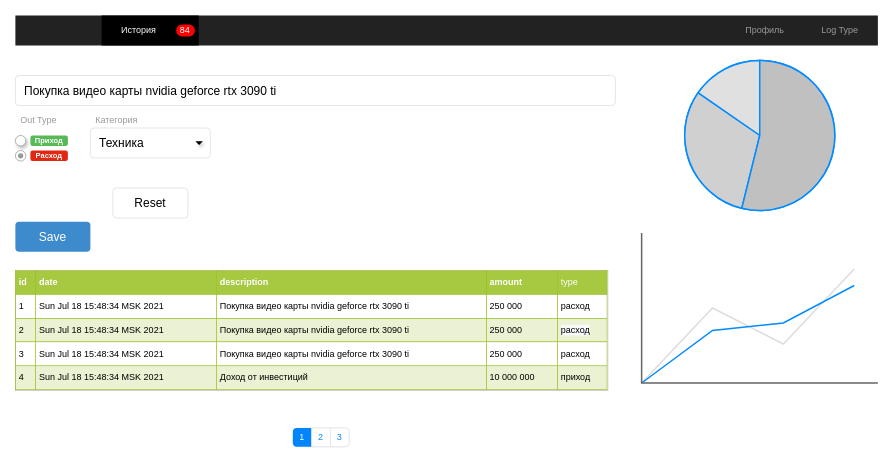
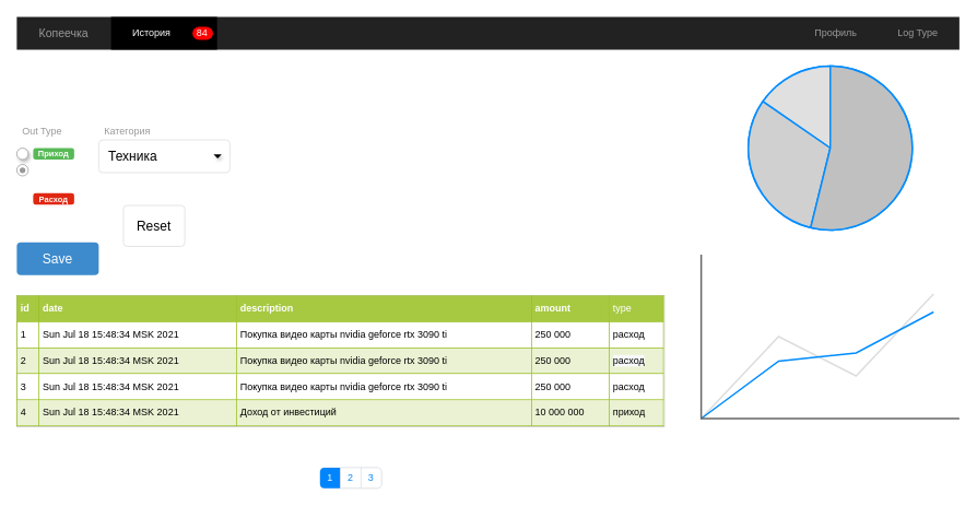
  <mxCell id="0" style=";html=1;" />
  <mxCell id="1" style=";html=1;" parent="0" />
  <mxCell id="2" value="" style="html=1;shadow=0;dashed=0;shape=mxgraph.bootstrap.rect;fillColor=#222222;strokeColor=none;whiteSpace=wrap;rounded=0;fontSize=12;fontColor=#000000;align=center;" parent="1" vertex="1"><mxGeometry x="20" y="20" width="1150" height="40" as="geometry" /></mxCell>
+ <mxCell id="3" value="Копеечка" style="html=1;shadow=0;dashed=0;fillColor=none;strokeColor=none;shape=mxgraph.bootstrap.rect;fontColor=#999999;fontSize=14;whiteSpace=wrap;" parent="2" vertex="1"><mxGeometry width="115" height="40" as="geometry" /></mxCell>
  <mxCell id="4" value="История" style="html=1;shadow=0;dashed=0;shape=mxgraph.bootstrap.rect;fillColor=#000000;strokeColor=none;fontColor=#ffffff;spacingRight=30;whiteSpace=wrap;" parent="2" vertex="1"><mxGeometry x="115" width="129.375" height="40" as="geometry" /></mxCell>
  <mxCell id="5" value="84" style="html=1;shadow=0;dashed=0;shape=mxgraph.bootstrap.rrect;rSize=8;fillColor=#ff0000;strokeColor=none;fontColor=#ffffff;whiteSpace=wrap;" parent="4" vertex="1"><mxGeometry x="1" y="0.5" width="25" height="16" relative="1" as="geometry"><mxPoint x="-30" y="-8" as="offset" /></mxGeometry></mxCell>
  <mxCell id="6" value="Профиль" style="html=1;shadow=0;dashed=0;fillColor=none;strokeColor=none;shape=mxgraph.bootstrap.rect;fontColor=#999999;whiteSpace=wrap;" parent="2" vertex="1"><mxGeometry x="948.75" width="100.625" height="40" as="geometry" /></mxCell>
  <mxCell id="7" value="Log Type" style="html=1;shadow=0;dashed=0;fillColor=none;strokeColor=none;shape=mxgraph.bootstrap.rect;fontColor=#999999;whiteSpace=wrap;" parent="2" vertex="1"><mxGeometry x="1049.375" width="100.625" height="40" as="geometry" /></mxCell>
- <mxCell id="8" value="Покупка видео карты&amp;nbsp;nvidia geforce rtx 3090 ti" style="html=1;shadow=0;dashed=0;shape=mxgraph.bootstrap.rrect;rSize=5;strokeColor=#dddddd;;align=left;spacingLeft=10;fontSize=16;whiteSpace=wrap;rounded=0;" parent="1" vertex="1"><mxGeometry x="20" y="100" width="800" height="40" as="geometry" /></mxCell>
  <mxCell id="9" value="Категория" style="html=1;shadow=0;dashed=0;shape=mxgraph.bootstrap.rect;strokeColor=none;fillColor=none;fontColor=#999999;align=left;spacingLeft=5;whiteSpace=wrap;rounded=0;" parent="1" vertex="1"><mxGeometry x="120" y="150" width="200" height="20" as="geometry" /></mxCell>
  <mxCell id="10" value="Техника" style="html=1;shadow=0;dashed=0;shape=mxgraph.bootstrap.rrect;rSize=5;strokeColor=#dddddd;align=left;spacingLeft=10;fontSize=16;whiteSpace=wrap;rounded=0;" parent="1" vertex="1"><mxGeometry x="120" y="170" width="160" height="40" as="geometry" /></mxCell>
  <mxCell id="11" value="" style="shape=triangle;strokeColor=none;fillColor=#000000;direction=south;rounded=0;shadow=1;fontSize=12;fontColor=#000000;align=center;html=1;" parent="1" vertex="1"><mxGeometry x="260" y="187.5" width="10" height="5" as="geometry" /></mxCell>
  <mxCell id="12" value="Out Type" style="html=1;shadow=0;dashed=0;shape=mxgraph.bootstrap.rect;strokeColor=none;fillColor=none;fontColor=#999999;align=left;spacingLeft=5;whiteSpace=wrap;rounded=0;" parent="1" vertex="1"><mxGeometry x="20" y="150" width="200" height="20" as="geometry" /></mxCell>
  <mxCell id="13" value="" style="shape=ellipse;dashed=0;strokeColor=#999999;fillColor=#ffffff;html=1;rounded=0;shadow=1;fontSize=12;fontColor=#000000;align=center;" parent="1" vertex="1"><mxGeometry x="20" y="180" width="14" height="14" as="geometry" /></mxCell>
  <mxCell id="14" value="Приход" style="html=1;shadow=0;dashed=0;shape=mxgraph.bootstrap.rrect;align=center;rSize=3;strokeColor=none;fillColor=#58B957;fontColor=#ffffff;fontStyle=1;fontSize=10;whiteSpace=wrap;rounded=0;" parent="1" vertex="1"><mxGeometry x="40" y="180" width="50" height="14" as="geometry" /></mxCell>
  <mxCell id="15" value="" style="html=1;shadow=0;dashed=0;shape=mxgraph.bootstrap.radioButton;strokeColor=#999999;fillColor=#ffffff;rounded=0;fontSize=12;fontColor=#000000;align=center;" parent="1" vertex="1"><mxGeometry x="20" y="200" width="14" height="14" as="geometry" /></mxCell>
- <mxCell id="16" value="Расход" style="html=1;shadow=0;dashed=0;shape=mxgraph.bootstrap.rrect;align=center;rSize=3;strokeColor=none;fontColor=#ffffff;fontStyle=1;fontSize=10;whiteSpace=wrap;rounded=0;fillColor=#E02712;" parent="1" vertex="1"><mxGeometry x="40" y="200" width="50" height="14" as="geometry" /></mxCell>
+ <mxCell id="16" value="Расход" style="html=1;shadow=0;dashed=0;shape=mxgraph.bootstrap.rrect;align=center;rSize=3;strokeColor=none;fontColor=#ffffff;fontStyle=1;fontSize=10;whiteSpace=wrap;rounded=0;fillColor=#E02712;" parent="1" vertex="1"><mxGeometry x="40" y="235" width="50" height="14" as="geometry" /></mxCell>
  <mxCell id="17" value="Save" style="html=1;shadow=0;dashed=0;shape=mxgraph.bootstrap.rrect;align=center;rSize=5;strokeColor=none;fillColor=#3D8BCD;fontColor=#ffffff;fontSize=16;whiteSpace=wrap;rounded=0;" parent="1" vertex="1"><mxGeometry x="20" y="295" width="100" height="40" as="geometry" /></mxCell>
- <mxCell id="18" value="Reset" style="html=1;shadow=0;dashed=0;shape=mxgraph.bootstrap.rrect;align=center;rSize=5;strokeColor=#dddddd;fontSize=16;whiteSpace=wrap;rounded=0;" parent="1" vertex="1"><mxGeometry x="150" y="250" width="100" height="40" as="geometry" /></mxCell>
+ <mxCell id="18" value="Reset" style="html=1;shadow=0;dashed=0;shape=mxgraph.bootstrap.rrect;align=center;rSize=5;strokeColor=#dddddd;fontSize=16;whiteSpace=wrap;rounded=0;" parent="1" vertex="1"><mxGeometry x="150" y="250" width="75" height="50" as="geometry" /></mxCell>
  <mxCell id="19" value="" style="verticalLabelPosition=bottom;shadow=0;dashed=0;align=center;html=1;verticalAlign=top;strokeWidth=1;shape=mxgraph.mockup.graphics.pieChart;strokeColor=#008cff;parts=10,20,35;partColors=#e0e0e0,#d0d0d0,#c0c0c0,#b0b0b0,#a0a0a0;strokeWidth=2;fillColor=#E02712;" vertex="1" parent="1"><mxGeometry x="912.5" y="80" width="200" height="200" as="geometry" /></mxCell>
  <mxCell id="20" value="" style="verticalLabelPosition=bottom;shadow=0;dashed=0;align=center;html=1;verticalAlign=top;strokeWidth=1;shape=mxgraph.mockup.graphics.lineChart;strokeColor=none;strokeColor2=#666666;strokeColor3=#008cff;strokeColor4=#dddddd;fillColor=none;" vertex="1" parent="1"><mxGeometry x="855" y="310" width="315" height="200" as="geometry" /></mxCell>
  <mxCell id="21" value="&lt;table border=&quot;1&quot; width=&quot;100%&quot; cellpadding=&quot;4&quot; style=&quot;width: 100% ; height: 100% ; border-collapse: collapse&quot;&gt;&lt;tbody&gt;&lt;tr style=&quot;background-color: #a7c942 ; color: #ffffff ; border: 1px solid #98bf21&quot;&gt;&lt;th align=&quot;left&quot;&gt;id&lt;/th&gt;&lt;th align=&quot;left&quot;&gt;date&lt;span&gt;&#09;&lt;/span&gt;&lt;/th&gt;&lt;th align=&quot;left&quot;&gt;description&lt;/th&gt;&lt;td&gt;&lt;span style=&quot;font-weight: 700&quot;&gt;amount&lt;/span&gt;&lt;br&gt;&lt;/td&gt;&lt;td&gt;type&lt;br&gt;&lt;/td&gt;&lt;/tr&gt;&lt;tr style=&quot;border: 1px solid #98bf21&quot;&gt;&lt;td&gt;1&lt;br&gt;&lt;/td&gt;&lt;td&gt;Sun Jul 18 15:48:34 MSK 2021&lt;/td&gt;&lt;td&gt;Покупка видео карты nvidia geforce rtx 3090 ti&lt;/td&gt;&lt;td&gt;250 000&lt;/td&gt;&lt;td&gt;расход&lt;/td&gt;&lt;/tr&gt;&lt;tr style=&quot;background-color: #eaf2d3 ; border: 1px solid #98bf21&quot;&gt;&lt;td&gt;2&lt;/td&gt;&lt;td&gt;Sun Jul 18 15:48:34 MSK 2021&lt;/td&gt;&lt;td&gt;Покупка видео карты nvidia geforce rtx 3090 ti&lt;/td&gt;&lt;td&gt;&lt;span&gt;&#09;&lt;/span&gt;250 000&lt;br&gt;&lt;/td&gt;&lt;td&gt;&lt;span style=&quot;background-color: rgb(248 , 249 , 250)&quot;&gt;расход&lt;/span&gt;&lt;br&gt;&lt;/td&gt;&lt;/tr&gt;&lt;tr style=&quot;border: 1px solid #98bf21&quot;&gt;&lt;td&gt;3&lt;/td&gt;&lt;td&gt;Sun Jul 18 15:48:34 MSK 2021&lt;/td&gt;&lt;td&gt;Покупка видео карты nvidia geforce rtx 3090 ti&lt;/td&gt;&lt;td&gt;&lt;span&gt;&#09;&lt;/span&gt;250 000&lt;br&gt;&lt;/td&gt;&lt;td&gt;расход&lt;br&gt;&lt;/td&gt;&lt;/tr&gt;&lt;tr style=&quot;background-color: #eaf2d3 ; border: 1px solid #98bf21&quot;&gt;&lt;td&gt;4&lt;/td&gt;&lt;td&gt;Sun Jul 18 15:48:34 MSK 2021&lt;/td&gt;&lt;td&gt;Доход от инвестиций&lt;/td&gt;&lt;td&gt;10 000 000&lt;/td&gt;&lt;td&gt;приход&lt;/td&gt;&lt;/tr&gt;&lt;/tbody&gt;&lt;/table&gt;" style="text;html=1;strokeColor=#c0c0c0;fillColor=#ffffff;overflow=fill;rounded=0;" vertex="1" parent="1"><mxGeometry x="20" y="360" width="790" height="160" as="geometry" /></mxCell>
  <mxCell id="22" value="" style="html=1;shadow=0;dashed=0;shape=mxgraph.bootstrap.rrect;rSize=5;strokeColor=#DEE2E6;html=1;whiteSpace=wrap;fillColor=#ffffff;fontColor=#0085FC;" vertex="1" parent="1"><mxGeometry x="390" y="570" width="75" height="25" as="geometry" /></mxCell>
  <mxCell id="23" value="1" style="strokeColor=inherit;fillColor=inherit;gradientColor=inherit;html=1;shadow=0;dashed=0;shape=mxgraph.bootstrap.leftButton;rSize=5;perimeter=none;whiteSpace=wrap;resizeHeight=1;fillColor=#0085FC;strokeColor=none;fontColor=#ffffff;fontSize=12;" vertex="1" parent="22"><mxGeometry width="25" height="25" relative="1" as="geometry" /></mxCell>
  <mxCell id="24" value="2" style="strokeColor=inherit;fillColor=inherit;gradientColor=inherit;fontColor=inherit;html=1;shadow=0;dashed=0;perimeter=none;whiteSpace=wrap;resizeHeight=1;fontSize=12;" vertex="1" parent="22"><mxGeometry width="25" height="25" relative="1" as="geometry"><mxPoint x="25" as="offset" /></mxGeometry></mxCell>
  <mxCell id="25" value="3" style="strokeColor=inherit;fillColor=inherit;gradientColor=inherit;fontColor=inherit;html=1;shadow=0;dashed=0;shape=mxgraph.bootstrap.rightButton;rSize=5;perimeter=none;whiteSpace=wrap;resizeHeight=1;fontSize=12;" vertex="1" parent="22"><mxGeometry x="1" width="25" height="25" relative="1" as="geometry"><mxPoint x="-25" as="offset" /></mxGeometry></mxCell>
